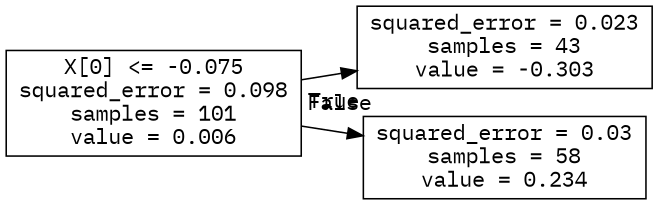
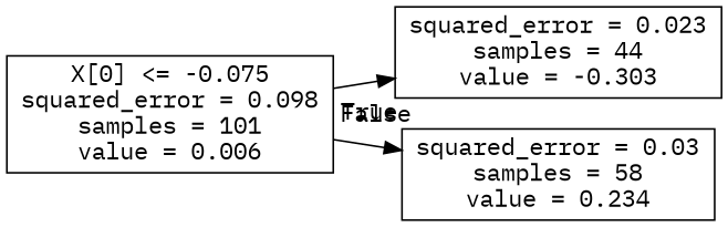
  digraph {
    rankdir=LR
    fontname="IBM Plex Mono"
    node [fontname="IBM Plex Mono" shape=box]
    edge [fontname="IBM Plex Mono" labeldistance=2.5]
    n1 [label="X[0] <= -0.075\nsquared_error = 0.098\nsamples = 101\nvalue = 0.006"]
-   n2 [label="squared_error = 0.023\nsamples = 43\nvalue = -0.303"]
+   n2 [label="squared_error = 0.023\nsamples = 44\nvalue = -0.303"]
    n3 [label="squared_error = 0.03\nsamples = 58\nvalue = 0.234"]
    n1 -> n2 [headlabel=True labelangle=45]
    n1 -> n3 [headlabel=False labelangle=-45]
  }
